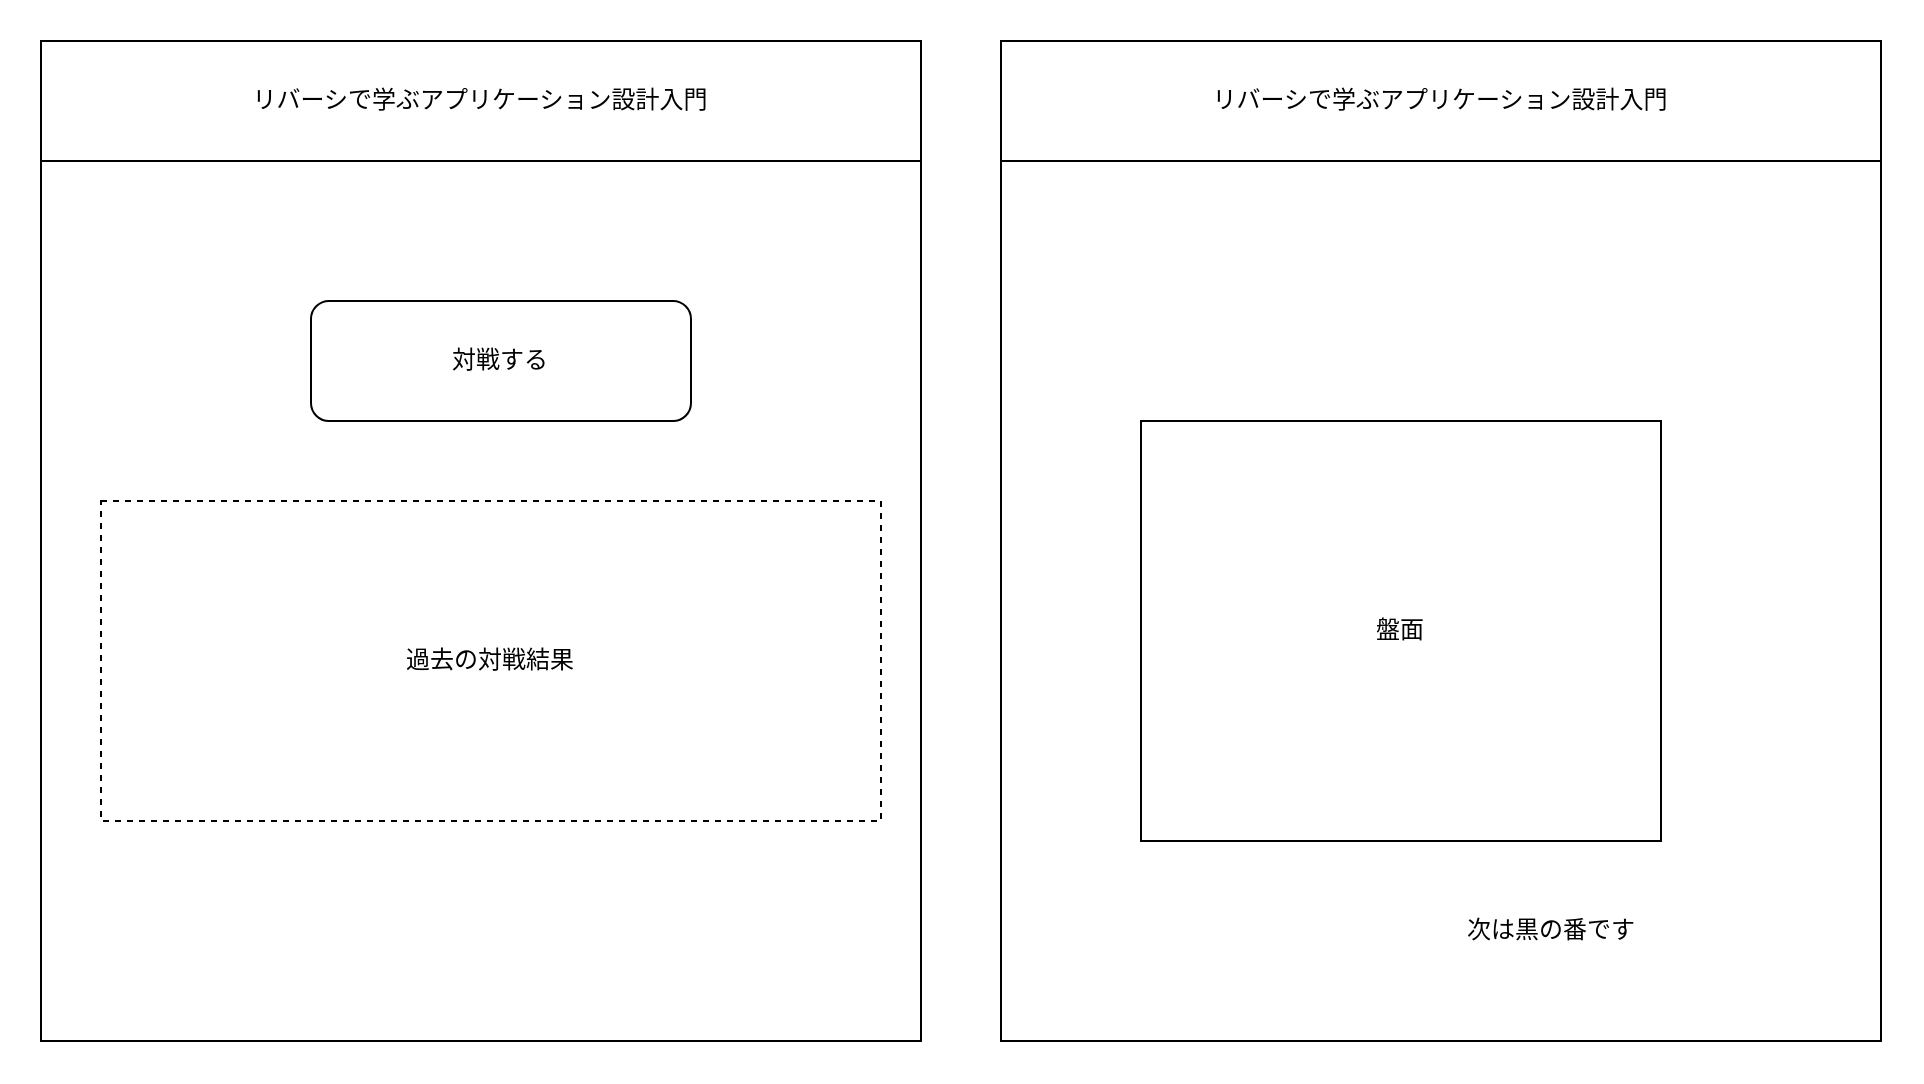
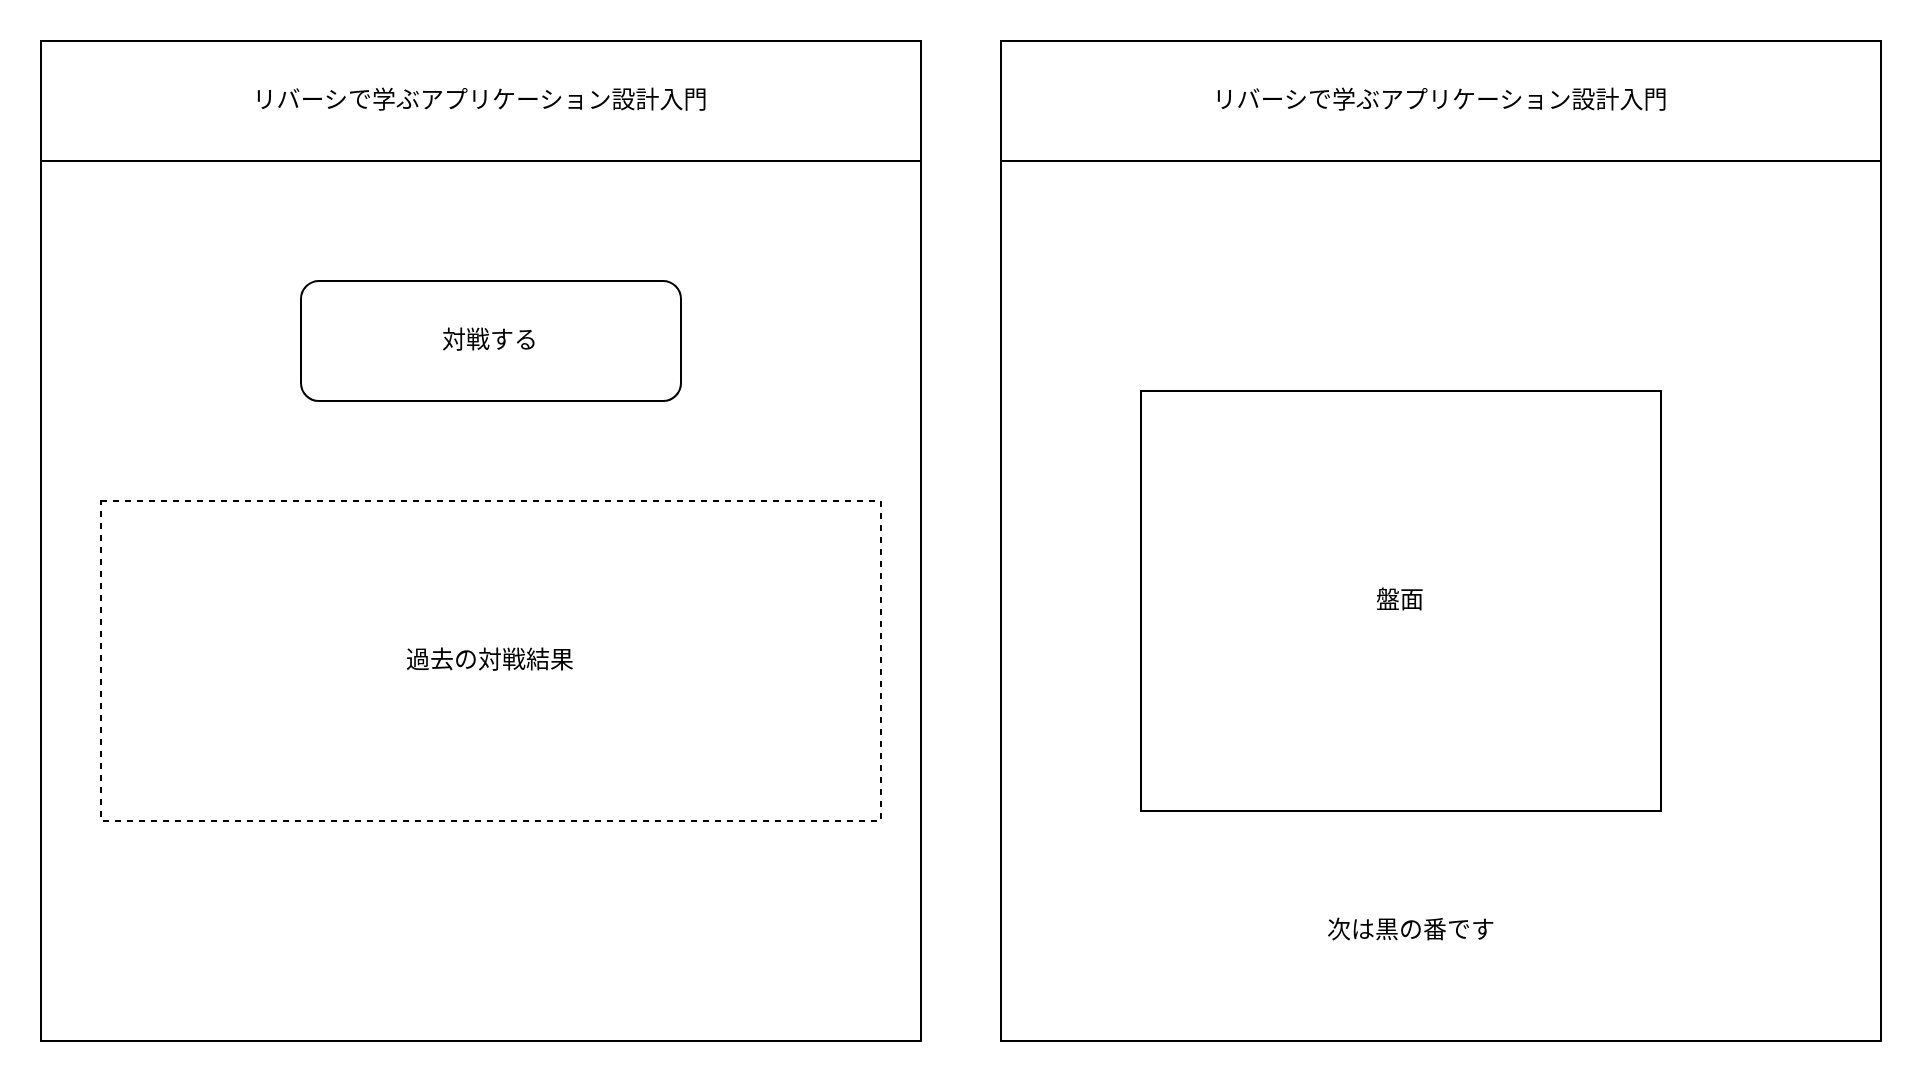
  <mxCell id="0" />
  <mxCell id="1" parent="0" />
  <mxCell id="2" value="" style="rounded=0;whiteSpace=wrap;html=1;" vertex="1" parent="1"><mxGeometry x="20" y="20" width="440" height="500" as="geometry" /></mxCell>
  <mxCell id="3" value="リバーシで学ぶアプリケーション設計入門" style="rounded=0;whiteSpace=wrap;html=1;" vertex="1" parent="1"><mxGeometry x="20" y="20" width="440" height="60" as="geometry" /></mxCell>
- <mxCell id="4" value="対戦する" style="rounded=1;whiteSpace=wrap;html=1;" vertex="1" parent="1"><mxGeometry x="155" y="150" width="190" height="60" as="geometry" /></mxCell>
+ <mxCell id="4" value="対戦する" style="rounded=1;whiteSpace=wrap;html=1;" vertex="1" parent="1"><mxGeometry x="150" y="140" width="190" height="60" as="geometry" /></mxCell>
  <mxCell id="5" value="過去の対戦結果" style="rounded=0;whiteSpace=wrap;html=1;dashed=1;" vertex="1" parent="1"><mxGeometry x="50" y="250" width="390" height="160" as="geometry" /></mxCell>
  <mxCell id="6" value="" style="rounded=0;whiteSpace=wrap;html=1;" vertex="1" parent="1"><mxGeometry x="500" y="20" width="440" height="500" as="geometry" /></mxCell>
  <mxCell id="7" value="リバーシで学ぶアプリケーション設計入門" style="rounded=0;whiteSpace=wrap;html=1;" vertex="1" parent="1"><mxGeometry x="500" y="20" width="440" height="60" as="geometry" /></mxCell>
- <mxCell id="8" value="盤面" style="rounded=0;whiteSpace=wrap;html=1;" vertex="1" parent="1"><mxGeometry x="570" y="210" width="260" height="210" as="geometry" /></mxCell>
- <mxCell id="9" value="次は黒の番です" style="text;html=1;strokeColor=none;fillColor=none;align=center;verticalAlign=middle;whiteSpace=wrap;rounded=0;" vertex="1" parent="1"><mxGeometry x="727.5" y="450" width="95" height="30" as="geometry" /></mxCell>
+ <mxCell id="8" value="盤面" style="rounded=0;whiteSpace=wrap;html=1;" vertex="1" parent="1"><mxGeometry x="570" y="195" width="260" height="210" as="geometry" /></mxCell>
+ <mxCell id="9" value="次は黒の番です" style="text;html=1;strokeColor=none;fillColor=none;align=center;verticalAlign=middle;whiteSpace=wrap;rounded=0;" vertex="1" parent="1"><mxGeometry x="657.5" y="450" width="95" height="30" as="geometry" /></mxCell>
